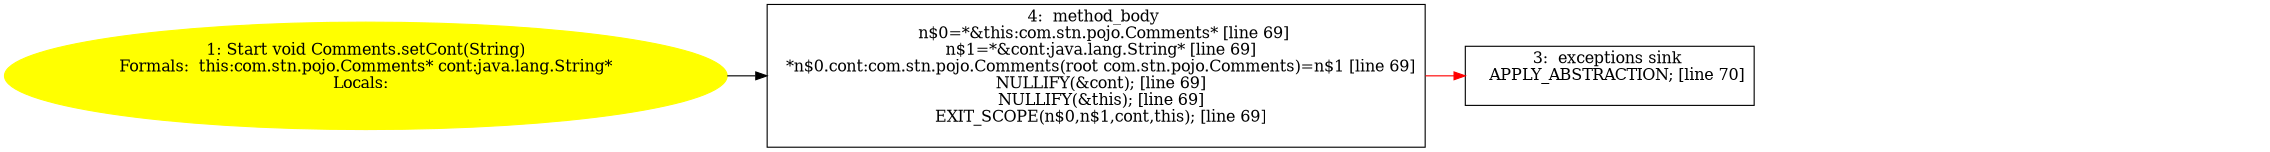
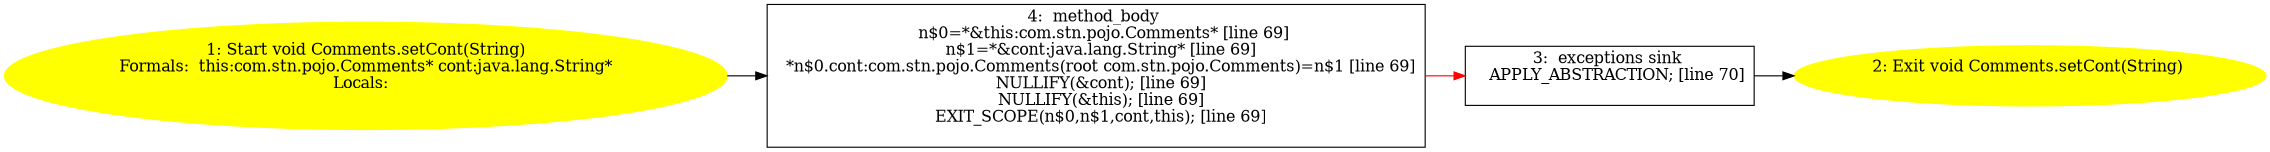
  digraph {
    rankdir=LR
    n1 [color=yellow label="1: Start void Comments.setCont(String)\nFormals:  this:com.stn.pojo.Comments* cont:java.lang.String*\nLocals:  \n  " style=filled]
    n2 [label="4:  method_body \n   n$0=*&this:com.stn.pojo.Comments* [line 69]\n  n$1=*&cont:java.lang.String* [line 69]\n  *n$0.cont:com.stn.pojo.Comments(root com.stn.pojo.Comments)=n$1 [line 69]\n  NULLIFY(&cont); [line 69]\n  NULLIFY(&this); [line 69]\n  EXIT_SCOPE(n$0,n$1,cont,this); [line 69]\n " shape=box]
    n3 [label="3:  exceptions sink \n   APPLY_ABSTRACTION; [line 70]\n " shape=box]
+   n4 [color=yellow label="2: Exit void Comments.setCont(String) \n  " style=filled]
    n1 -> n2
    n2 -> n3 [color=red]
+   n3 -> n4
  }
